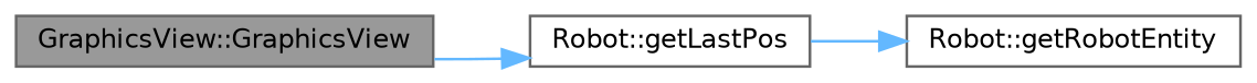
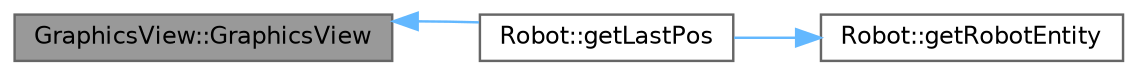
  digraph {
    rankdir=LR
    node [color=grey40 fillcolor=white fontname=Helvetica fontsize=10 shape=box style=filled]
    edge [color=steelblue1 fontname=Helvetica fontsize=10 labelfontname=Helvetica labelfontsize=10 style=solid]
    n1 [color=gray40 fillcolor=grey60 fontcolor=black height=0.2 label="GraphicsView::GraphicsView" width=0.4]
    n2 [height=0.2 label="Robot::getLastPos" width=0.4]
    n3 [height=0.2 label="Robot::getRobotEntity" width=0.4]
-   n1 -> n2
+   n2 -> n1
    n2 -> n3
  }
